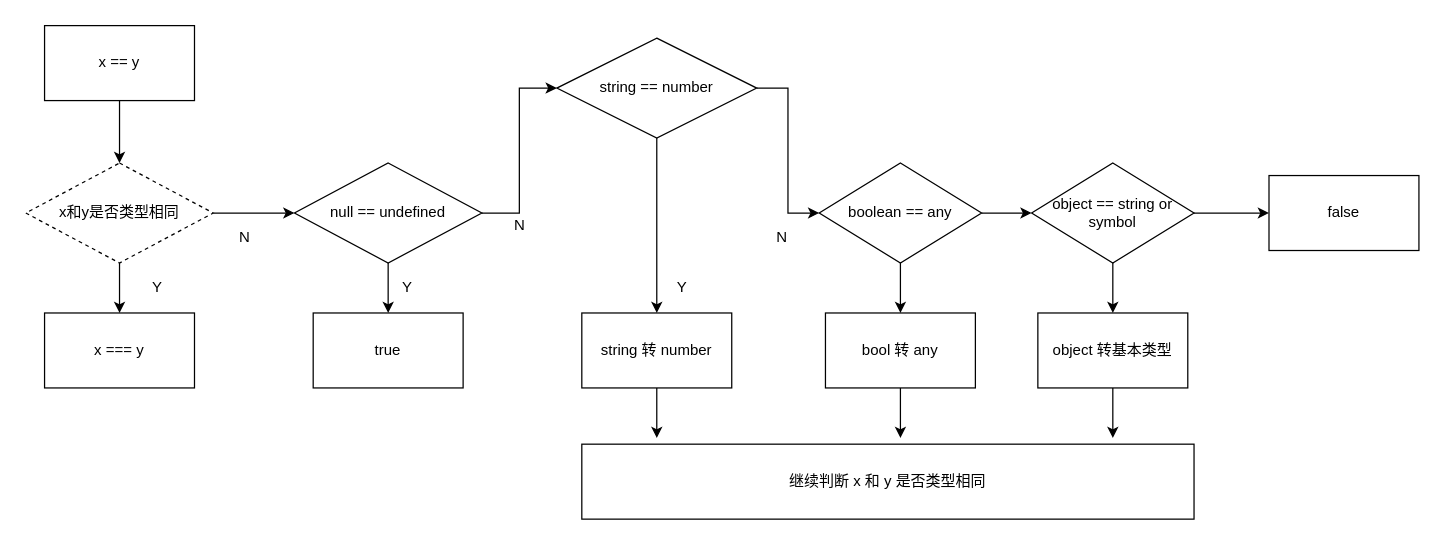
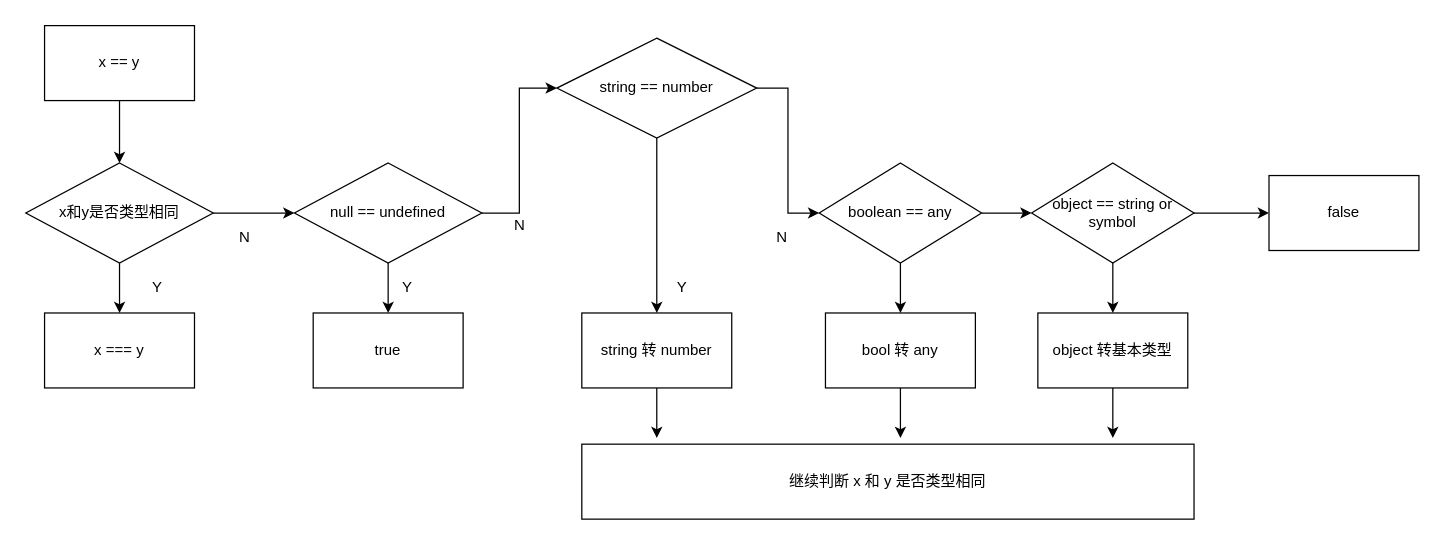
  <mxCell id="0" />
  <mxCell id="1" parent="0" />
  <mxCell id="2" style="edgeStyle=orthogonalEdgeStyle;rounded=0;orthogonalLoop=1;jettySize=auto;html=1;entryX=0.5;entryY=0;entryDx=0;entryDy=0;" edge="1" parent="1" source="3" target="6"><mxGeometry relative="1" as="geometry" /></mxCell>
  <mxCell id="3" value="x == y" style="rounded=0;whiteSpace=wrap;html=1;" vertex="1" parent="1"><mxGeometry x="35" y="20" width="120" height="60" as="geometry" /></mxCell>
  <mxCell id="4" style="edgeStyle=orthogonalEdgeStyle;rounded=0;orthogonalLoop=1;jettySize=auto;html=1;exitX=0.5;exitY=1;exitDx=0;exitDy=0;entryX=0.5;entryY=0;entryDx=0;entryDy=0;" edge="1" parent="1" source="6" target="7"><mxGeometry relative="1" as="geometry" /></mxCell>
  <mxCell id="5" style="edgeStyle=orthogonalEdgeStyle;rounded=0;orthogonalLoop=1;jettySize=auto;html=1;" edge="1" parent="1" source="6"><mxGeometry relative="1" as="geometry"><mxPoint x="235" y="170" as="targetPoint" /></mxGeometry></mxCell>
- <mxCell id="6" value="x和y是否类型相同" style="rhombus;whiteSpace=wrap;html=1;dashed=1;" vertex="1" parent="1"><mxGeometry x="20" y="130" width="150" height="80" as="geometry" /></mxCell>
+ <mxCell id="6" value="x和y是否类型相同" style="rhombus;whiteSpace=wrap;html=1;" vertex="1" parent="1"><mxGeometry x="20" y="130" width="150" height="80" as="geometry" /></mxCell>
  <mxCell id="7" value="x === y" style="rounded=0;whiteSpace=wrap;html=1;" vertex="1" parent="1"><mxGeometry x="35" y="250" width="120" height="60" as="geometry" /></mxCell>
  <mxCell id="8" style="edgeStyle=orthogonalEdgeStyle;rounded=0;orthogonalLoop=1;jettySize=auto;html=1;entryX=0.5;entryY=0;entryDx=0;entryDy=0;" edge="1" parent="1" source="10" target="11"><mxGeometry relative="1" as="geometry" /></mxCell>
  <mxCell id="9" style="edgeStyle=orthogonalEdgeStyle;rounded=0;orthogonalLoop=1;jettySize=auto;html=1;entryX=0;entryY=0.5;entryDx=0;entryDy=0;" edge="1" parent="1" source="10" target="14"><mxGeometry relative="1" as="geometry" /></mxCell>
  <mxCell id="10" value="null == undefined" style="rhombus;whiteSpace=wrap;html=1;" vertex="1" parent="1"><mxGeometry x="235" y="130" width="150" height="80" as="geometry" /></mxCell>
  <mxCell id="11" value="true" style="rounded=0;whiteSpace=wrap;html=1;" vertex="1" parent="1"><mxGeometry x="250" y="250" width="120" height="60" as="geometry" /></mxCell>
  <mxCell id="12" style="edgeStyle=orthogonalEdgeStyle;rounded=0;orthogonalLoop=1;jettySize=auto;html=1;entryX=0.5;entryY=0;entryDx=0;entryDy=0;" edge="1" parent="1" source="14" target="16"><mxGeometry relative="1" as="geometry" /></mxCell>
  <mxCell id="13" style="edgeStyle=orthogonalEdgeStyle;rounded=0;orthogonalLoop=1;jettySize=auto;html=1;entryX=0;entryY=0.5;entryDx=0;entryDy=0;" edge="1" parent="1" source="14" target="23"><mxGeometry relative="1" as="geometry" /></mxCell>
  <mxCell id="14" value="string == number" style="rhombus;whiteSpace=wrap;html=1;" vertex="1" parent="1"><mxGeometry x="445" y="30" width="160" height="80" as="geometry" /></mxCell>
  <mxCell id="15" style="edgeStyle=orthogonalEdgeStyle;rounded=0;orthogonalLoop=1;jettySize=auto;html=1;" edge="1" parent="1" source="16"><mxGeometry relative="1" as="geometry"><mxPoint x="525" y="350" as="targetPoint" /></mxGeometry></mxCell>
  <mxCell id="16" value="string 转 number" style="rounded=0;whiteSpace=wrap;html=1;" vertex="1" parent="1"><mxGeometry x="465" y="250" width="120" height="60" as="geometry" /></mxCell>
  <mxCell id="17" value="Y" style="text;html=1;align=center;verticalAlign=middle;resizable=0;points=[];autosize=1;" vertex="1" parent="1"><mxGeometry x="115" y="220" width="20" height="20" as="geometry" /></mxCell>
  <mxCell id="18" value="N" style="text;html=1;align=center;verticalAlign=middle;resizable=0;points=[];autosize=1;" vertex="1" parent="1"><mxGeometry x="185" y="180" width="20" height="20" as="geometry" /></mxCell>
  <mxCell id="19" value="Y" style="text;html=1;align=center;verticalAlign=middle;resizable=0;points=[];autosize=1;" vertex="1" parent="1"><mxGeometry x="315" y="220" width="20" height="20" as="geometry" /></mxCell>
  <mxCell id="20" value="N" style="text;html=1;align=center;verticalAlign=middle;resizable=0;points=[];autosize=1;" vertex="1" parent="1"><mxGeometry x="405" y="170" width="20" height="20" as="geometry" /></mxCell>
  <mxCell id="21" style="edgeStyle=orthogonalEdgeStyle;rounded=0;orthogonalLoop=1;jettySize=auto;html=1;" edge="1" parent="1" source="23" target="25"><mxGeometry relative="1" as="geometry" /></mxCell>
  <mxCell id="22" style="edgeStyle=orthogonalEdgeStyle;rounded=0;orthogonalLoop=1;jettySize=auto;html=1;" edge="1" parent="1" source="23" target="30"><mxGeometry relative="1" as="geometry" /></mxCell>
  <mxCell id="23" value="boolean == any" style="rhombus;whiteSpace=wrap;html=1;" vertex="1" parent="1"><mxGeometry x="655" y="130" width="130" height="80" as="geometry" /></mxCell>
  <mxCell id="24" style="edgeStyle=orthogonalEdgeStyle;rounded=0;orthogonalLoop=1;jettySize=auto;html=1;" edge="1" parent="1" source="25"><mxGeometry relative="1" as="geometry"><mxPoint x="720" y="350" as="targetPoint" /></mxGeometry></mxCell>
  <mxCell id="25" value="bool 转 any" style="rounded=0;whiteSpace=wrap;html=1;" vertex="1" parent="1"><mxGeometry x="660" y="250" width="120" height="60" as="geometry" /></mxCell>
  <mxCell id="26" value="Y" style="text;html=1;align=center;verticalAlign=middle;resizable=0;points=[];autosize=1;" vertex="1" parent="1"><mxGeometry x="535" y="220" width="20" height="20" as="geometry" /></mxCell>
  <mxCell id="27" value="N" style="text;html=1;align=center;verticalAlign=middle;resizable=0;points=[];autosize=1;" vertex="1" parent="1"><mxGeometry x="615" y="180" width="20" height="20" as="geometry" /></mxCell>
  <mxCell id="28" style="edgeStyle=orthogonalEdgeStyle;rounded=0;orthogonalLoop=1;jettySize=auto;html=1;entryX=0.5;entryY=0;entryDx=0;entryDy=0;" edge="1" parent="1" source="30" target="32"><mxGeometry relative="1" as="geometry" /></mxCell>
  <mxCell id="29" style="edgeStyle=orthogonalEdgeStyle;rounded=0;orthogonalLoop=1;jettySize=auto;html=1;" edge="1" parent="1" source="30"><mxGeometry relative="1" as="geometry"><mxPoint x="1015" y="170" as="targetPoint" /></mxGeometry></mxCell>
  <mxCell id="30" value="object == string or symbol" style="rhombus;whiteSpace=wrap;html=1;" vertex="1" parent="1"><mxGeometry x="825" y="130" width="130" height="80" as="geometry" /></mxCell>
  <mxCell id="31" style="edgeStyle=orthogonalEdgeStyle;rounded=0;orthogonalLoop=1;jettySize=auto;html=1;" edge="1" parent="1" source="32"><mxGeometry relative="1" as="geometry"><mxPoint x="890" y="350" as="targetPoint" /></mxGeometry></mxCell>
  <mxCell id="32" value="object 转基本类型" style="whiteSpace=wrap;html=1;" vertex="1" parent="1"><mxGeometry x="830" y="250" width="120" height="60" as="geometry" /></mxCell>
  <mxCell id="33" value="false" style="whiteSpace=wrap;html=1;" vertex="1" parent="1"><mxGeometry x="1015" y="140" width="120" height="60" as="geometry" /></mxCell>
  <mxCell id="34" value="继续判断 x 和 y 是否类型相同" style="whiteSpace=wrap;html=1;" vertex="1" parent="1"><mxGeometry x="465" y="355" width="490" height="60" as="geometry" /></mxCell>
